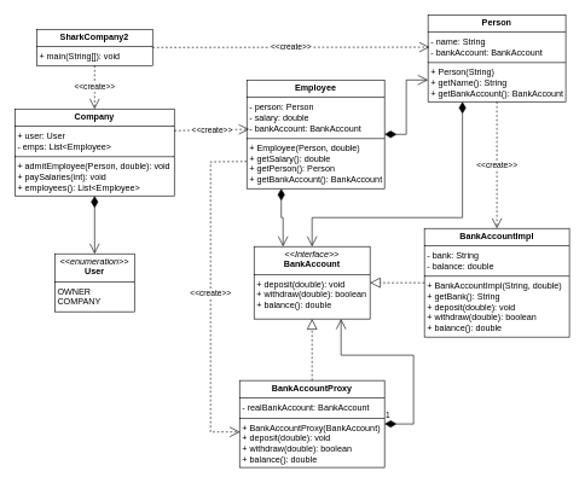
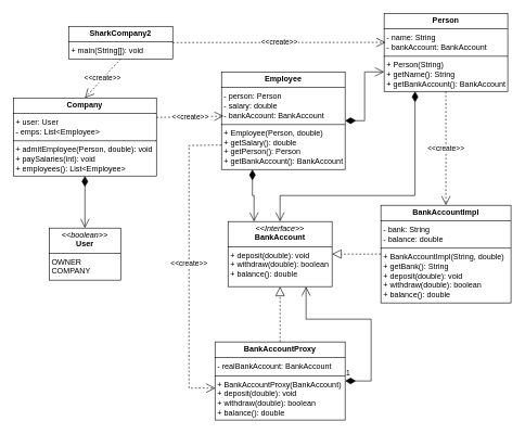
  <mxCell id="0" />
  <mxCell id="1" parent="0" />
  <mxCell id="2" value="&lt;p style=&quot;margin:0px;margin-top:4px;text-align:center;&quot;&gt;&lt;i&gt;&amp;lt;&amp;lt;Interface&amp;gt;&amp;gt;&lt;/i&gt;&lt;br&gt;&lt;b&gt;BankAccount&lt;/b&gt;&lt;/p&gt;&lt;hr size=&quot;1&quot; style=&quot;border-style:solid;&quot;&gt;&lt;p style=&quot;margin:0px;margin-left:4px;&quot;&gt;&lt;/p&gt;&lt;p style=&quot;margin:0px;margin-left:4px;&quot;&gt;+ deposit(double): void&lt;/p&gt;&lt;p style=&quot;margin:0px;margin-left:4px;&quot;&gt;+ withdraw(double): boolean&lt;/p&gt;&lt;p style=&quot;margin:0px;margin-left:4px;&quot;&gt;+ balance(): double&lt;/p&gt;" style="verticalAlign=top;align=left;overflow=fill;html=1;whiteSpace=wrap;" parent="1" vertex="1"><mxGeometry x="350" y="340" width="160" height="100" as="geometry" /></mxCell>
  <mxCell id="3" value="&lt;p style=&quot;margin:0px;margin-top:4px;text-align:center;&quot;&gt;&lt;b&gt;BankAccountImpl&lt;/b&gt;&lt;/p&gt;&lt;hr size=&quot;1&quot; style=&quot;border-style:solid;&quot;&gt;&lt;p style=&quot;margin:0px;margin-left:4px;&quot;&gt;- bank: String&lt;/p&gt;&lt;p style=&quot;margin:0px;margin-left:4px;&quot;&gt;- balance: double&lt;/p&gt;&lt;hr size=&quot;1&quot; style=&quot;border-style:solid;&quot;&gt;&lt;p style=&quot;margin:0px;margin-left:4px;&quot;&gt;+ BankAccountImpl(String, double)&lt;/p&gt;&lt;p style=&quot;margin:0px;margin-left:4px;&quot;&gt;+ getBank(): String&lt;/p&gt;&lt;p style=&quot;margin:0px;margin-left:4px;&quot;&gt;+ deposit(double): void&lt;/p&gt;&lt;p style=&quot;margin:0px;margin-left:4px;&quot;&gt;+ withdraw(double): boolean&lt;/p&gt;&lt;p style=&quot;margin:0px;margin-left:4px;&quot;&gt;+ balance(): double&lt;/p&gt;" style="verticalAlign=top;align=left;overflow=fill;html=1;whiteSpace=wrap;" parent="1" vertex="1"><mxGeometry x="585" y="315" width="200" height="150" as="geometry" /></mxCell>
  <mxCell id="4" value="&lt;p style=&quot;margin:0px;margin-top:4px;text-align:center;&quot;&gt;&lt;b&gt;BankAccountProxy&lt;/b&gt;&lt;/p&gt;&lt;hr size=&quot;1&quot; style=&quot;border-style:solid;&quot;&gt;&lt;p style=&quot;margin:0px;margin-left:4px;&quot;&gt;- realBankAccount: BankAccount&lt;/p&gt;&lt;hr size=&quot;1&quot; style=&quot;border-style:solid;&quot;&gt;&lt;p style=&quot;margin:0px;margin-left:4px;&quot;&gt;+ BankAccountProxy(BankAccount)&lt;/p&gt;&lt;p style=&quot;margin:0px;margin-left:4px;&quot;&gt;+ deposit(double): void&lt;/p&gt;&lt;p style=&quot;margin:0px;margin-left:4px;&quot;&gt;+ withdraw(double): boolean&lt;/p&gt;&lt;p style=&quot;margin:0px;margin-left:4px;&quot;&gt;+ balance(): double&lt;/p&gt;" style="verticalAlign=top;align=left;overflow=fill;html=1;whiteSpace=wrap;" parent="1" vertex="1"><mxGeometry x="330" y="525" width="200" height="120" as="geometry" /></mxCell>
  <mxCell id="5" value="&lt;p style=&quot;margin:0px;margin-top:4px;text-align:center;&quot;&gt;&lt;b&gt;Company&lt;/b&gt;&lt;/p&gt;&lt;hr size=&quot;1&quot; style=&quot;border-style:solid;&quot;&gt;&lt;p style=&quot;margin:0px;margin-left:4px;&quot;&gt;+ user: User&lt;/p&gt;&lt;p style=&quot;margin:0px;margin-left:4px;&quot;&gt;- emps: List&amp;lt;Employee&amp;gt;&lt;/p&gt;&lt;hr size=&quot;1&quot; style=&quot;border-style:solid;&quot;&gt;&lt;p style=&quot;margin:0px;margin-left:4px;&quot;&gt;+ admitEmployee(Person, double): void&lt;br&gt;&lt;/p&gt;&lt;p style=&quot;margin:0px;margin-left:4px;&quot;&gt;+ paySalaries(int): void&lt;/p&gt;&lt;p style=&quot;margin:0px;margin-left:4px;&quot;&gt;+ employees(): List&amp;lt;Employee&amp;gt;&lt;/p&gt;" style="verticalAlign=top;align=left;overflow=fill;html=1;whiteSpace=wrap;" parent="1" vertex="1"><mxGeometry x="20" y="150" width="220" height="120" as="geometry" /></mxCell>
  <mxCell id="6" value="&lt;p style=&quot;margin:0px;margin-top:4px;text-align:center;&quot;&gt;&lt;b&gt;Employee&lt;/b&gt;&lt;/p&gt;&lt;hr size=&quot;1&quot; style=&quot;border-style:solid;&quot;&gt;&lt;p style=&quot;margin:0px;margin-left:4px;&quot;&gt;- person: Person&lt;/p&gt;&lt;p style=&quot;margin:0px;margin-left:4px;&quot;&gt;- salary: double&lt;/p&gt;&lt;p style=&quot;margin:0px;margin-left:4px;&quot;&gt;- bankAccount: BankAccount&lt;/p&gt;&lt;hr size=&quot;1&quot; style=&quot;border-style:solid;&quot;&gt;&lt;p style=&quot;margin:0px;margin-left:4px;&quot;&gt;+ Employee(Person, double)&lt;br&gt;&lt;/p&gt;&lt;p style=&quot;margin:0px;margin-left:4px;&quot;&gt;+ getSalary(): double&lt;/p&gt;&lt;p style=&quot;margin:0px;margin-left:4px;&quot;&gt;+ getPerson(): Person&lt;/p&gt;&lt;p style=&quot;margin:0px;margin-left:4px;&quot;&gt;+ getBankAccount(): BankAccount&lt;/p&gt;" style="verticalAlign=top;align=left;overflow=fill;html=1;whiteSpace=wrap;" parent="1" vertex="1"><mxGeometry x="340" y="110" width="190" height="150" as="geometry" /></mxCell>
  <mxCell id="7" value="&lt;p style=&quot;margin:0px;margin-top:4px;text-align:center;&quot;&gt;&lt;b&gt;Person&lt;/b&gt;&lt;/p&gt;&lt;hr size=&quot;1&quot; style=&quot;border-style:solid;&quot;&gt;&lt;p style=&quot;margin:0px;margin-left:4px;&quot;&gt;- name: String&lt;/p&gt;&lt;p style=&quot;margin:0px;margin-left:4px;&quot;&gt;- bankAccount: BankAccount&lt;/p&gt;&lt;hr size=&quot;1&quot; style=&quot;border-style:solid;&quot;&gt;&lt;p style=&quot;margin:0px;margin-left:4px;&quot;&gt;+ Person(String)&lt;br&gt;&lt;/p&gt;&lt;p style=&quot;margin:0px;margin-left:4px;&quot;&gt;+ getName(): String&lt;/p&gt;&lt;p style=&quot;margin:0px;margin-left:4px;&quot;&gt;+ getBankAccount(): BankAccount&lt;/p&gt;" style="verticalAlign=top;align=left;overflow=fill;html=1;whiteSpace=wrap;" parent="1" vertex="1"><mxGeometry x="590" y="20" width="190" height="120" as="geometry" /></mxCell>
- <mxCell id="8" value="&lt;p style=&quot;margin:0px;margin-top:4px;text-align:center;&quot;&gt;&lt;i&gt;&amp;lt;&amp;lt;enumeration&amp;gt;&amp;gt;&lt;/i&gt;&lt;br&gt;&lt;b&gt;User&lt;/b&gt;&lt;/p&gt;&lt;hr size=&quot;1&quot; style=&quot;border-style:solid;&quot;&gt;&lt;p style=&quot;margin:0px;margin-left:4px;&quot;&gt;OWNER&lt;/p&gt;&lt;p style=&quot;margin:0px;margin-left:4px;&quot;&gt;COMPANY&lt;/p&gt;" style="verticalAlign=top;align=left;overflow=fill;html=1;whiteSpace=wrap;" parent="1" vertex="1"><mxGeometry x="75" y="350" width="110" height="80" as="geometry" /></mxCell>
+ <mxCell id="8" value="&lt;p style=&quot;margin:0px;margin-top:4px;text-align:center;&quot;&gt;&lt;i&gt;&amp;lt;&amp;lt;boolean&amp;gt;&amp;gt;&lt;/i&gt;&lt;br&gt;&lt;b&gt;User&lt;/b&gt;&lt;/p&gt;&lt;hr size=&quot;1&quot; style=&quot;border-style:solid;&quot;&gt;&lt;p style=&quot;margin:0px;margin-left:4px;&quot;&gt;OWNER&lt;/p&gt;&lt;p style=&quot;margin:0px;margin-left:4px;&quot;&gt;COMPANY&lt;/p&gt;" style="verticalAlign=top;align=left;overflow=fill;html=1;whiteSpace=wrap;" parent="1" vertex="1"><mxGeometry x="75" y="350" width="110" height="80" as="geometry" /></mxCell>
  <mxCell id="9" value="" style="endArrow=block;dashed=1;endFill=0;endSize=12;html=1;rounded=0;entryX=1;entryY=0.5;entryDx=0;entryDy=0;exitX=0;exitY=0.5;exitDx=0;exitDy=0;" parent="1" source="3" target="2" edge="1"><mxGeometry width="160" relative="1" as="geometry"><mxPoint x="600" y="390" as="sourcePoint" /><mxPoint x="590" y="580" as="targetPoint" /></mxGeometry></mxCell>
  <mxCell id="10" value="" style="endArrow=block;dashed=1;endFill=0;endSize=12;html=1;rounded=0;entryX=0.5;entryY=1;entryDx=0;entryDy=0;exitX=0.5;exitY=0;exitDx=0;exitDy=0;" parent="1" source="4" target="2" edge="1"><mxGeometry width="160" relative="1" as="geometry"><mxPoint x="410" y="540" as="sourcePoint" /><mxPoint x="590" y="580" as="targetPoint" /></mxGeometry></mxCell>
  <mxCell id="11" value="1" style="endArrow=open;html=1;endSize=12;startArrow=diamondThin;startSize=14;startFill=1;edgeStyle=orthogonalEdgeStyle;align=left;verticalAlign=bottom;rounded=0;entryX=0.75;entryY=1;entryDx=0;entryDy=0;exitX=1;exitY=0.5;exitDx=0;exitDy=0;" parent="1" source="4" target="2" edge="1"><mxGeometry x="-1" y="3" relative="1" as="geometry"><mxPoint x="560" y="640" as="sourcePoint" /><mxPoint x="590" y="580" as="targetPoint" /><Array as="points"><mxPoint x="570" y="585" /><mxPoint x="570" y="490" /><mxPoint x="470" y="490" /></Array></mxGeometry></mxCell>
  <mxCell id="12" value="" style="endArrow=open;html=1;endSize=12;startArrow=diamondThin;startSize=14;startFill=1;edgeStyle=orthogonalEdgeStyle;align=left;verticalAlign=bottom;rounded=0;entryX=0.5;entryY=0;entryDx=0;entryDy=0;exitX=0.5;exitY=1;exitDx=0;exitDy=0;" parent="1" source="5" target="8" edge="1"><mxGeometry x="-1" y="3" relative="1" as="geometry"><mxPoint x="130" y="290" as="sourcePoint" /><mxPoint x="460" y="300" as="targetPoint" /></mxGeometry></mxCell>
- <mxCell id="13" value="&lt;p style=&quot;margin:0px;margin-top:4px;text-align:center;&quot;&gt;&lt;b&gt;SharkCompany2&lt;/b&gt;&lt;/p&gt;&lt;hr size=&quot;1&quot; style=&quot;border-style:solid;&quot;&gt;&lt;p style=&quot;margin:0px;margin-left:4px;&quot;&gt;+ main(String[]): void&lt;/p&gt;" style="verticalAlign=top;align=left;overflow=fill;html=1;whiteSpace=wrap;" vertex="1" parent="1"><mxGeometry x="50" y="40" width="160" height="50" as="geometry" /></mxCell>
+ <mxCell id="13" value="&lt;p style=&quot;margin:0px;margin-top:4px;text-align:center;&quot;&gt;&lt;b&gt;SharkCompany2&lt;/b&gt;&lt;/p&gt;&lt;hr size=&quot;1&quot; style=&quot;border-style:solid;&quot;&gt;&lt;p style=&quot;margin:0px;margin-left:4px;&quot;&gt;+ main(String[]): void&lt;/p&gt;" style="verticalAlign=top;align=left;overflow=fill;html=1;whiteSpace=wrap;" vertex="1" parent="1"><mxGeometry x="105" y="40" width="160" height="50" as="geometry" /></mxCell>
  <mxCell id="14" value="" style="endArrow=open;html=1;endSize=12;startArrow=diamondThin;startSize=14;startFill=1;edgeStyle=orthogonalEdgeStyle;align=left;verticalAlign=bottom;rounded=0;exitX=0.25;exitY=1;exitDx=0;exitDy=0;entryX=0.5;entryY=0;entryDx=0;entryDy=0;" edge="1" parent="1" source="7" target="2"><mxGeometry x="-1" y="3" relative="1" as="geometry"><mxPoint x="340" y="510" as="sourcePoint" /><mxPoint x="500" y="510" as="targetPoint" /><Array as="points"><mxPoint x="638" y="300" /><mxPoint x="430" y="300" /></Array></mxGeometry></mxCell>
  <mxCell id="15" value="&amp;lt;&amp;lt;create&amp;gt;&amp;gt;" style="endArrow=open;endSize=12;dashed=1;html=1;rounded=0;exitX=1;exitY=0.25;exitDx=0;exitDy=0;entryX=0.016;entryY=0.453;entryDx=0;entryDy=0;entryPerimeter=0;" edge="1" parent="1" source="5" target="6"><mxGeometry width="160" relative="1" as="geometry"><mxPoint x="340" y="350" as="sourcePoint" /><mxPoint x="500" y="350" as="targetPoint" /></mxGeometry></mxCell>
  <mxCell id="16" value="&amp;lt;&amp;lt;create&amp;gt;&amp;gt;" style="endArrow=open;endSize=12;dashed=1;html=1;rounded=0;exitX=0.5;exitY=1;exitDx=0;exitDy=0;entryX=0.5;entryY=0;entryDx=0;entryDy=0;" edge="1" parent="1" source="13" target="5"><mxGeometry width="160" relative="1" as="geometry"><mxPoint x="340" y="270" as="sourcePoint" /><mxPoint x="500" y="270" as="targetPoint" /></mxGeometry></mxCell>
  <mxCell id="17" value="&amp;lt;&amp;lt;create&amp;gt;&amp;gt;" style="endArrow=open;endSize=12;dashed=1;html=1;rounded=0;entryX=0.5;entryY=0;entryDx=0;entryDy=0;exitX=0.5;exitY=1;exitDx=0;exitDy=0;" edge="1" parent="1" source="7" target="3"><mxGeometry width="160" relative="1" as="geometry"><mxPoint x="700" y="170" as="sourcePoint" /><mxPoint x="500" y="590" as="targetPoint" /><Array as="points" /></mxGeometry></mxCell>
  <mxCell id="18" value="" style="endArrow=open;html=1;endSize=12;startArrow=diamondThin;startSize=14;startFill=1;edgeStyle=orthogonalEdgeStyle;align=left;verticalAlign=bottom;rounded=0;entryX=0;entryY=0.75;entryDx=0;entryDy=0;exitX=1;exitY=0.5;exitDx=0;exitDy=0;" edge="1" parent="1" source="6" target="7"><mxGeometry x="-1" y="3" relative="1" as="geometry"><mxPoint x="340" y="310" as="sourcePoint" /><mxPoint x="500" y="310" as="targetPoint" /></mxGeometry></mxCell>
  <mxCell id="19" value="" style="endArrow=open;html=1;endSize=12;startArrow=diamondThin;startSize=14;startFill=1;edgeStyle=orthogonalEdgeStyle;align=left;verticalAlign=bottom;rounded=0;entryX=0.25;entryY=0;entryDx=0;entryDy=0;exitX=0.25;exitY=1;exitDx=0;exitDy=0;" edge="1" parent="1" source="6" target="2"><mxGeometry x="-1" y="3" relative="1" as="geometry"><mxPoint x="360" y="280" as="sourcePoint" /><mxPoint x="500" y="230" as="targetPoint" /><Array as="points"><mxPoint x="388" y="300" /><mxPoint x="390" y="300" /></Array></mxGeometry></mxCell>
  <mxCell id="20" value="&amp;lt;&amp;lt;create&amp;gt;&amp;gt;" style="endArrow=open;endSize=12;dashed=1;html=1;rounded=0;exitX=0;exitY=0.75;exitDx=0;exitDy=0;entryX=0.003;entryY=0.592;entryDx=0;entryDy=0;entryPerimeter=0;" edge="1" parent="1" source="6" target="4"><mxGeometry width="160" relative="1" as="geometry"><mxPoint x="340" y="310" as="sourcePoint" /><mxPoint x="500" y="310" as="targetPoint" /><Array as="points"><mxPoint x="290" y="223" /><mxPoint x="290" y="596" /></Array></mxGeometry></mxCell>
  <mxCell id="21" value="&amp;lt;&amp;lt;create&amp;gt;&amp;gt;" style="endArrow=open;endSize=12;dashed=1;html=1;rounded=0;exitX=1;exitY=0.5;exitDx=0;exitDy=0;entryX=0.011;entryY=0.372;entryDx=0;entryDy=0;entryPerimeter=0;" edge="1" parent="1" source="13" target="7"><mxGeometry width="160" relative="1" as="geometry"><mxPoint x="340" y="230" as="sourcePoint" /><mxPoint x="500" y="230" as="targetPoint" /></mxGeometry></mxCell>
